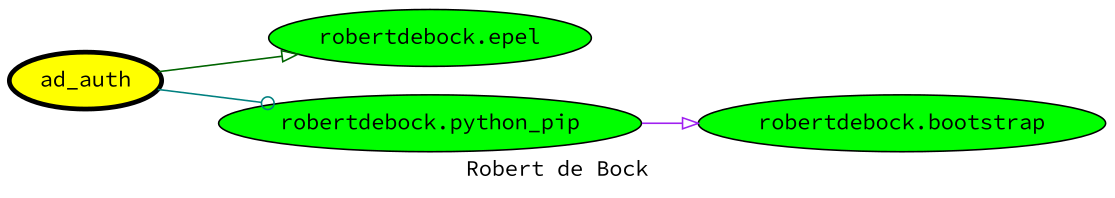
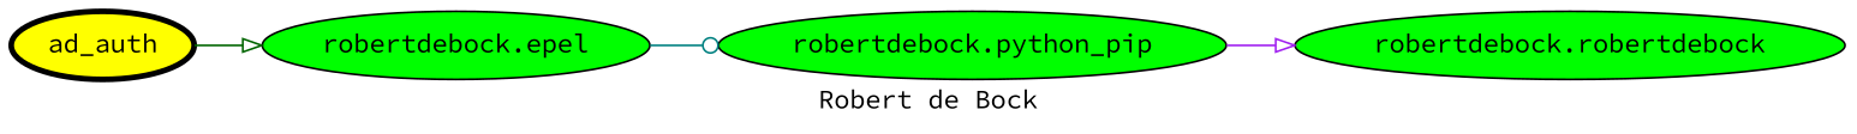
  digraph {
    fontname="Source Code Pro"
    label="Robert de Bock"
    rankdir=LR
    node [fillcolor=green fontname="Source Code Pro" style=filled]
    edge [arrowhead=onormal fontname="Source Code Pro"]
    ad_auth [fillcolor=yellow penwidth=3]
    "robertdebock.epel"
    "robertdebock.python_pip"
-   "robertdebock.bootstrap"
+   "robertdebock.bootstrap" [label="robertdebock.robertdebock"]
    ad_auth -> "robertdebock.epel" [color=darkgreen]
-   ad_auth -> "robertdebock.python_pip" [arrowhead=odot color=teal]
+   "robertdebock.epel" -> "robertdebock.python_pip" [arrowhead=odot color=teal]
    "robertdebock.python_pip" -> "robertdebock.bootstrap" [color=purple]
  }
